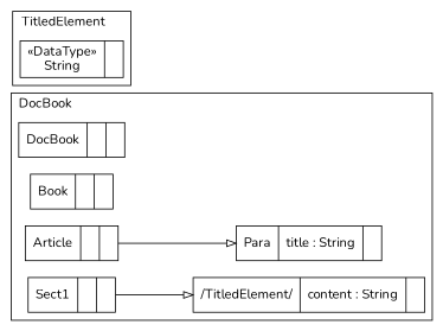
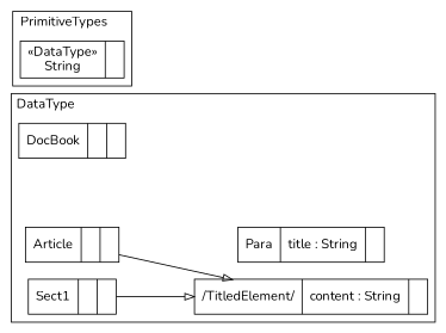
  digraph {
    compound=true
    fontname=Nunito
    labeljust=l
    labelloc=t
    nodeSep=0.75
    rankdir=LR
    node [fontname=Nunito shape=record]
    edge [arrowhead=onormal constraint=true fontname=Nunito group=TitledElement minlen=2]
    n1 [label="{DocBook| | }"]
-   n2 [label="{Book| | }"]
    n3 [label="{/TitledElement/|content : String| }"]
    n4 [label="{Article| | }"]
    n5 [label="{Sect1| | }"]
    n6 [label="{Para|title : String| }"]
    n7 [label="{&#171;DataType&#187;\nString|}"]
    subgraph cluster_1 {
      color=black
-     label=DocBook
+     label=DataType
      n1
-     n2
      n3
      n4
      n5
      n6
    }
    subgraph cluster_2 {
      color=black
-     label=TitledElement
+     label=PrimitiveTypes
      n7
    }
-   n4 -> n6
+   n4 -> n3
    n5 -> n3
  }
